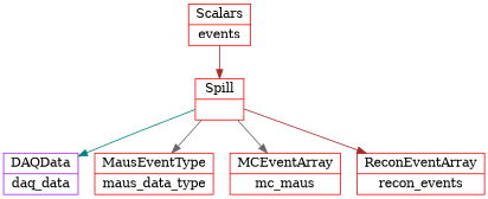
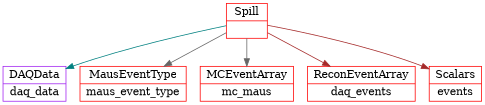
  digraph {
    node [color=red shape=record]
    edge [color=gray40]
    n1 [label="{Spill|}"]
    n2 [color=purple label="{DAQData|daq_data}"]
-   n3 [label="{MausEventType|maus_data_type}"]
+   n3 [label="{MausEventType|maus_event_type}"]
    n4 [label="{MCEventArray|mc_maus}"]
-   n5 [label="{ReconEventArray|recon_events}"]
+   n5 [label="{ReconEventArray|daq_events}"]
    n6 [label="{Scalars|events}"]
    n1 -> n2 [color=teal]
    n1 -> n3
    n1 -> n4
    n1 -> n5 [color=brown]
-   n6 -> n1 [color=brown]
+   n1 -> n6 [color=brown]
  }
